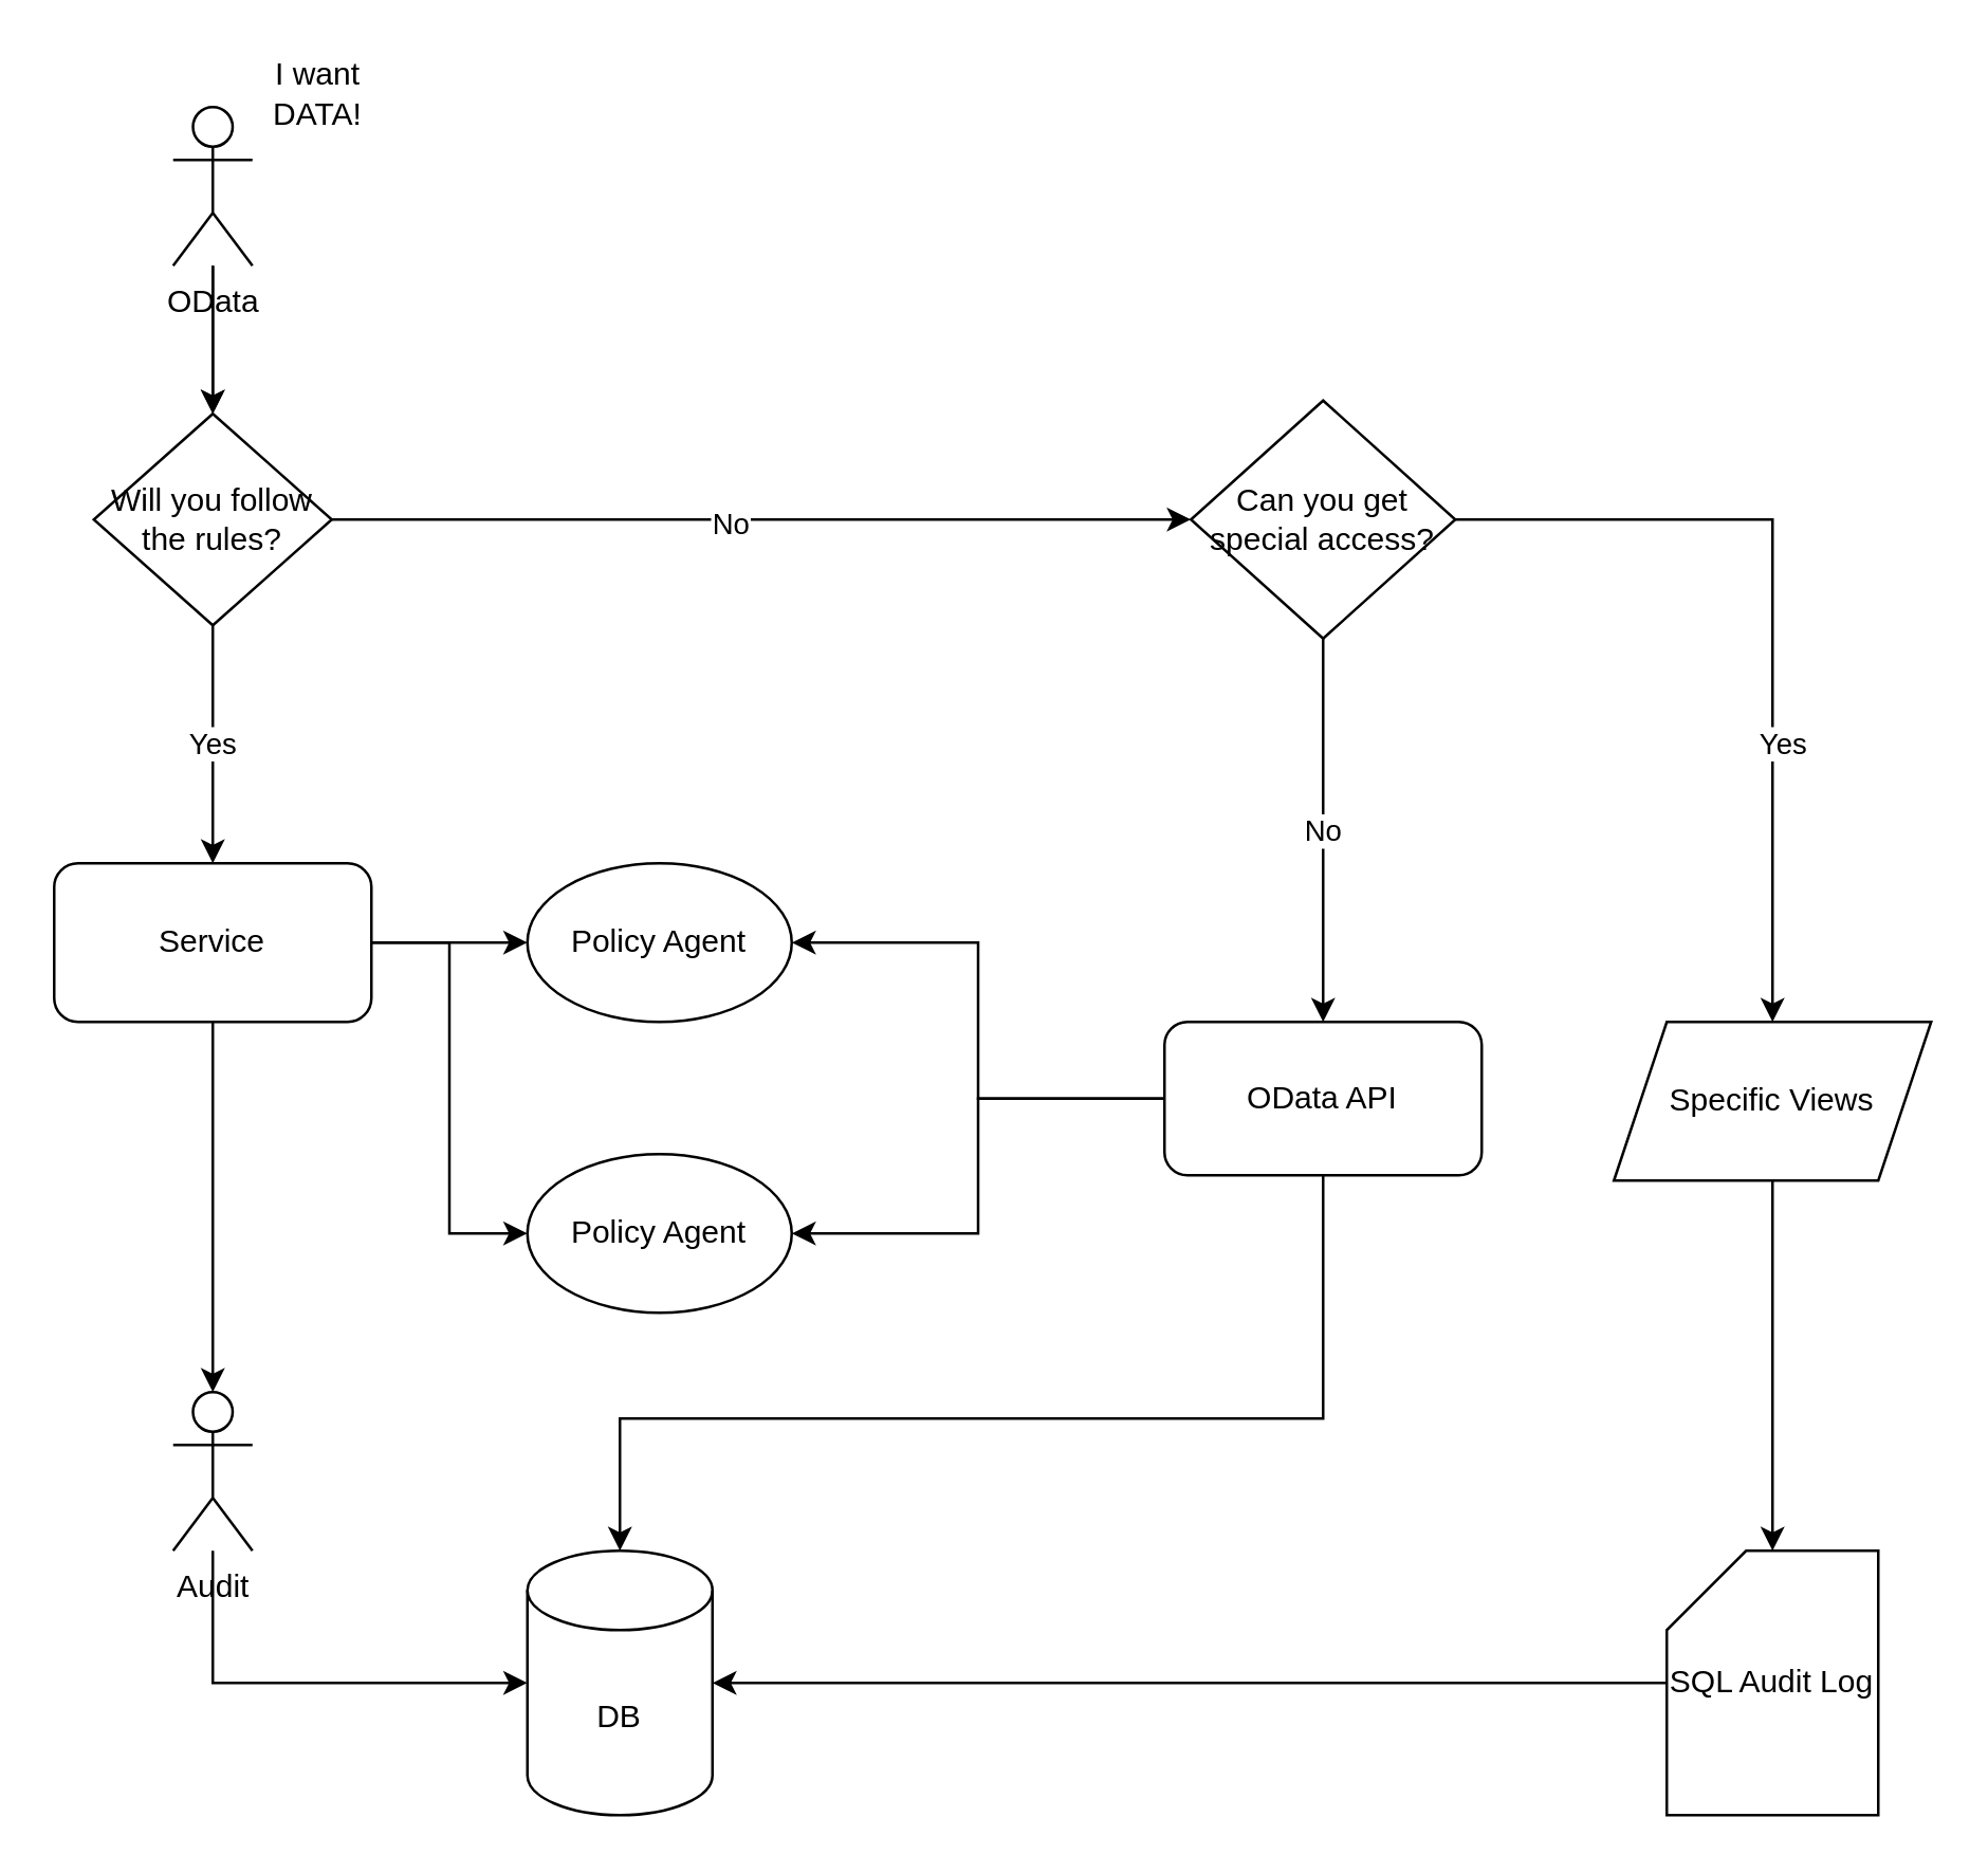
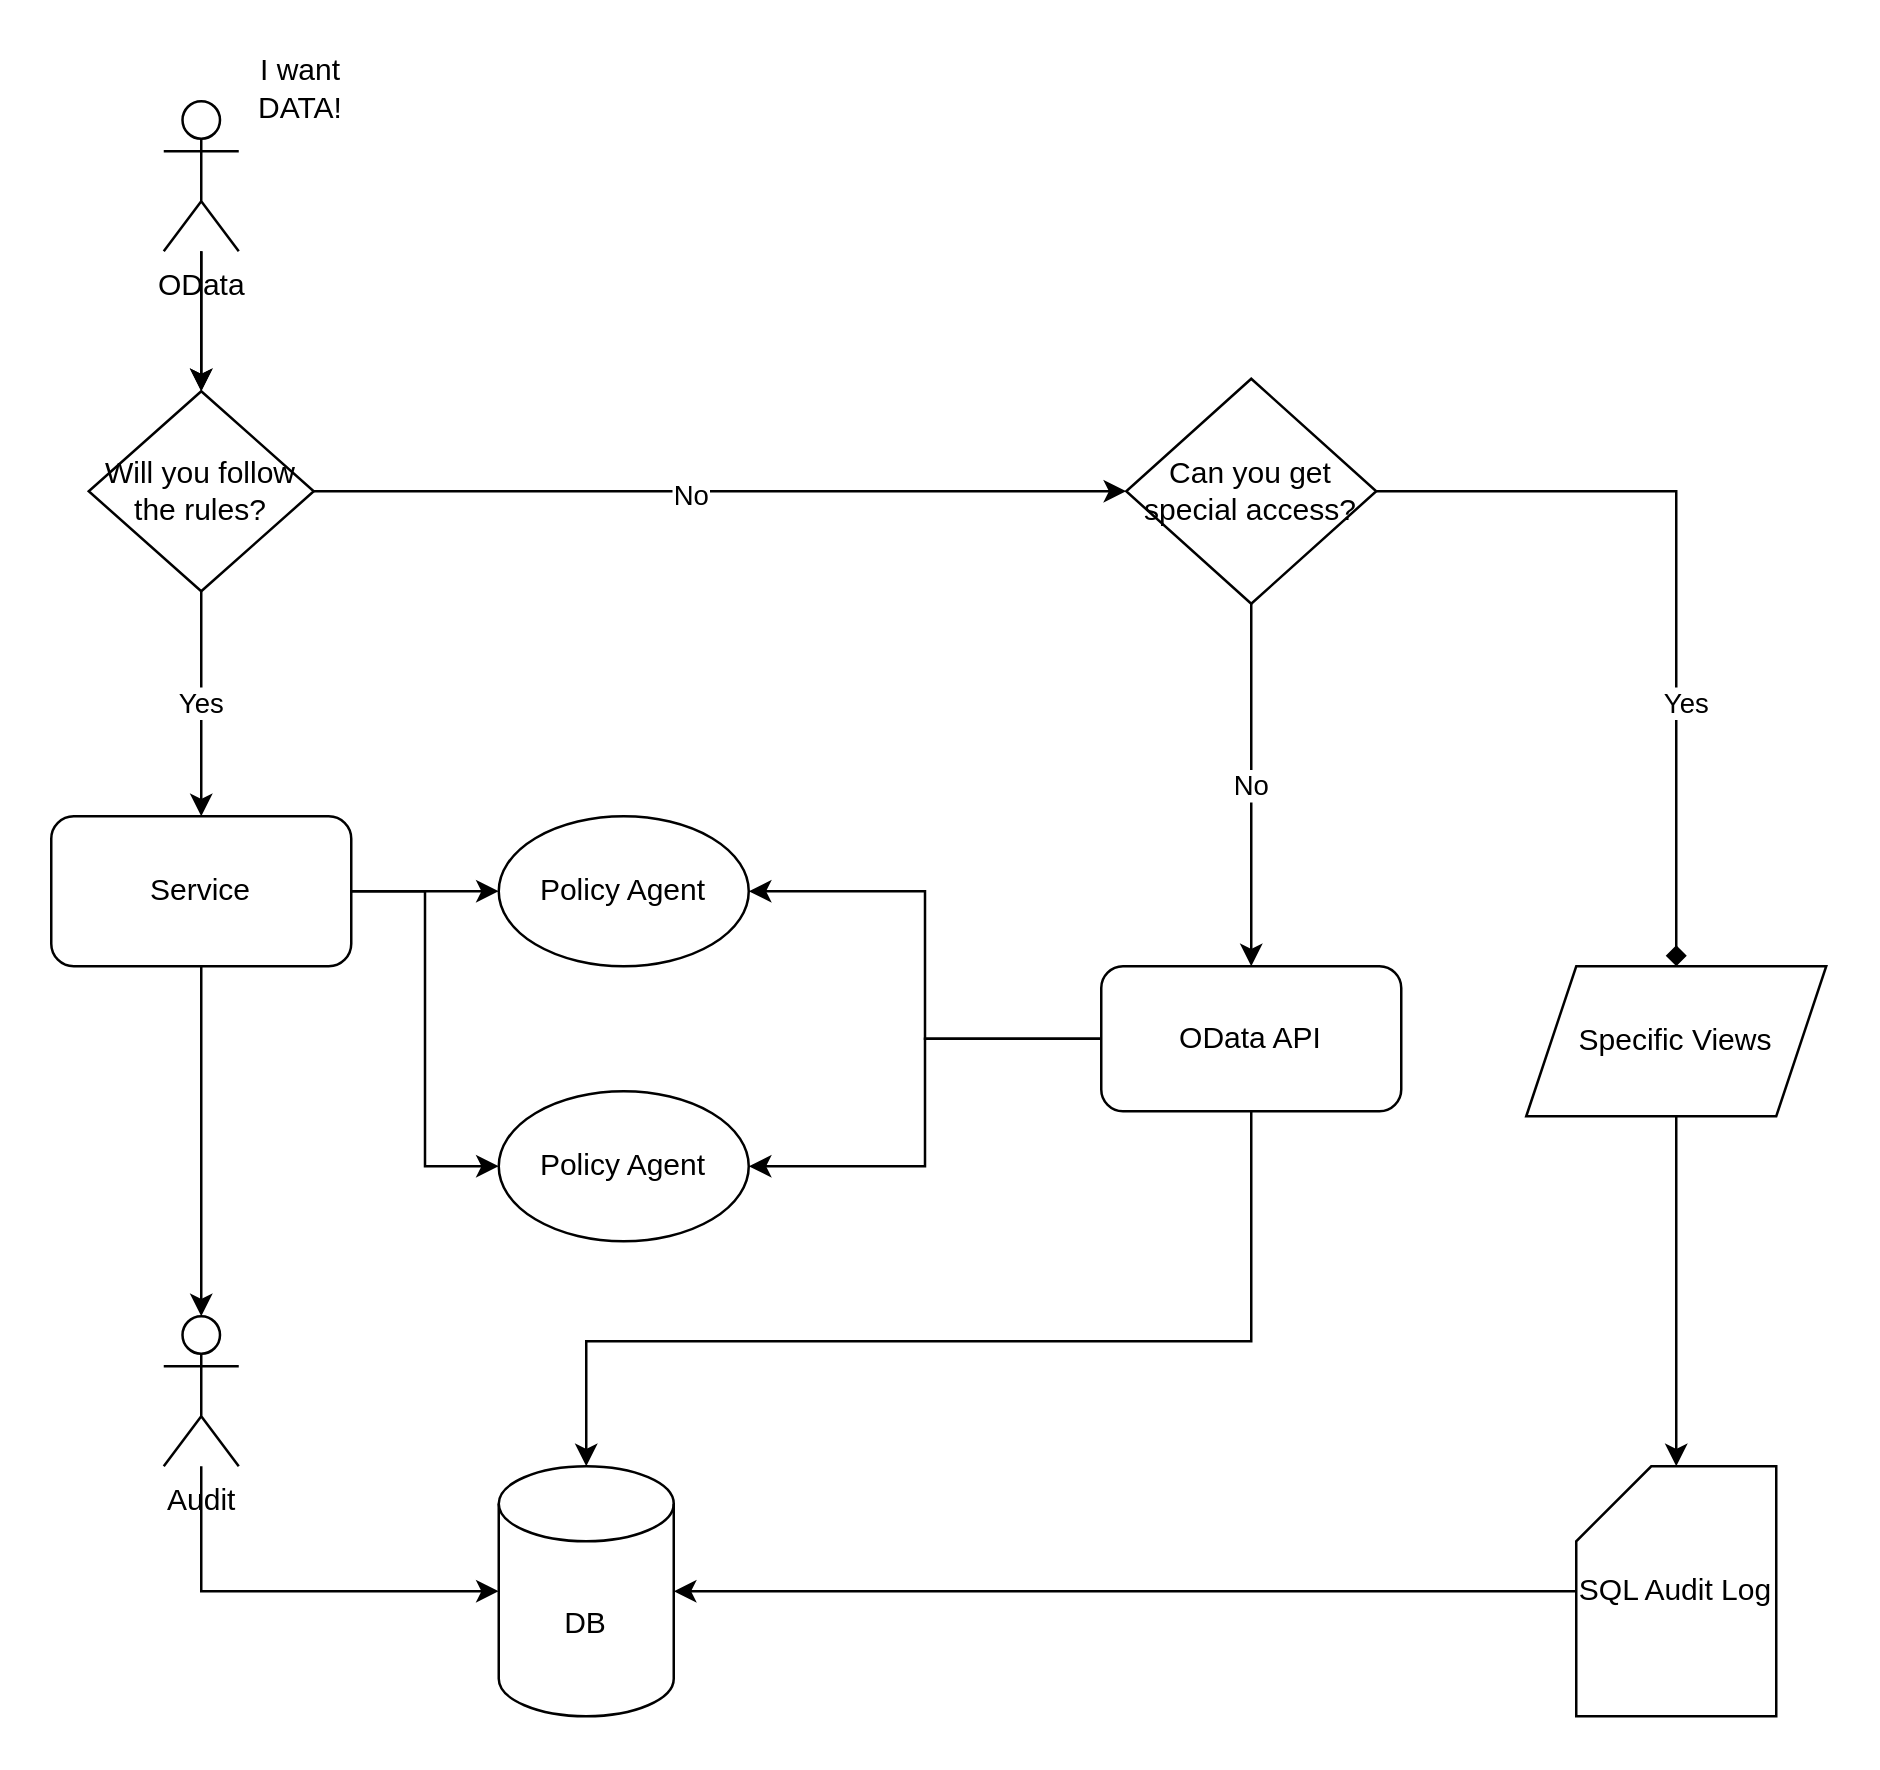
  <mxCell id="0" />
  <mxCell id="1" parent="0" />
  <mxCell id="2" style="edgeStyle=orthogonalEdgeStyle;rounded=0;orthogonalLoop=1;jettySize=auto;html=1;" edge="1" parent="1" source="4" target="9"><mxGeometry relative="1" as="geometry" /></mxCell>
  <mxCell id="3" value="" style="edgeStyle=orthogonalEdgeStyle;rounded=0;orthogonalLoop=1;jettySize=auto;html=1;" edge="1" parent="1" source="4" target="9"><mxGeometry relative="1" as="geometry" /></mxCell>
  <mxCell id="4" value="OData" style="shape=umlActor;verticalLabelPosition=bottom;verticalAlign=top;html=1;outlineConnect=0;" vertex="1" parent="1"><mxGeometry x="65" y="40" width="30" height="60" as="geometry" /></mxCell>
  <mxCell id="5" value="I want DATA!" style="text;html=1;strokeColor=none;fillColor=none;align=center;verticalAlign=middle;whiteSpace=wrap;rounded=0;" vertex="1" parent="1"><mxGeometry x="90" y="20" width="60" height="30" as="geometry" /></mxCell>
  <mxCell id="6" value="Yes" style="edgeStyle=orthogonalEdgeStyle;rounded=0;orthogonalLoop=1;jettySize=auto;html=1;" edge="1" parent="1" source="9" target="14"><mxGeometry relative="1" as="geometry" /></mxCell>
  <mxCell id="7" style="edgeStyle=orthogonalEdgeStyle;rounded=0;orthogonalLoop=1;jettySize=auto;html=1;" edge="1" parent="1" source="9" target="30"><mxGeometry relative="1" as="geometry" /></mxCell>
  <mxCell id="8" value="No" style="edgeLabel;html=1;align=center;verticalAlign=middle;resizable=0;points=[];" vertex="1" connectable="0" parent="7"><mxGeometry x="-0.076" y="-1" relative="1" as="geometry"><mxPoint as="offset" /></mxGeometry></mxCell>
  <mxCell id="9" value="Will you follow the rules?" style="rhombus;whiteSpace=wrap;html=1;rounded=0;" vertex="1" parent="1"><mxGeometry x="35" y="156" width="90" height="80" as="geometry" /></mxCell>
  <mxCell id="10" value="DB" style="shape=cylinder3;whiteSpace=wrap;html=1;boundedLbl=1;backgroundOutline=1;size=15;" vertex="1" parent="1"><mxGeometry x="199" y="586" width="70" height="100" as="geometry" /></mxCell>
  <mxCell id="11" style="edgeStyle=orthogonalEdgeStyle;rounded=0;orthogonalLoop=1;jettySize=auto;html=1;" edge="1" parent="1" source="14" target="24"><mxGeometry relative="1" as="geometry" /></mxCell>
  <mxCell id="12" style="edgeStyle=orthogonalEdgeStyle;rounded=0;orthogonalLoop=1;jettySize=auto;html=1;" edge="1" parent="1" source="14" target="25"><mxGeometry relative="1" as="geometry" /></mxCell>
  <mxCell id="13" style="edgeStyle=orthogonalEdgeStyle;rounded=0;orthogonalLoop=1;jettySize=auto;html=1;entryX=0;entryY=0.5;entryDx=0;entryDy=0;" edge="1" parent="1" source="14" target="26"><mxGeometry relative="1" as="geometry" /></mxCell>
  <mxCell id="14" value="Service" style="rounded=1;whiteSpace=wrap;html=1;" vertex="1" parent="1"><mxGeometry x="20" y="326" width="120" height="60" as="geometry" /></mxCell>
  <mxCell id="15" style="edgeStyle=orthogonalEdgeStyle;rounded=0;orthogonalLoop=1;jettySize=auto;html=1;" edge="1" parent="1" source="16" target="18"><mxGeometry relative="1" as="geometry" /></mxCell>
  <mxCell id="16" value="Specific Views" style="shape=parallelogram;perimeter=parallelogramPerimeter;whiteSpace=wrap;html=1;fixedSize=1;" vertex="1" parent="1"><mxGeometry x="610" y="386" width="120" height="60" as="geometry" /></mxCell>
  <mxCell id="17" style="edgeStyle=orthogonalEdgeStyle;rounded=0;orthogonalLoop=1;jettySize=auto;html=1;entryX=1;entryY=0.5;entryDx=0;entryDy=0;entryPerimeter=0;" edge="1" parent="1" source="18" target="10"><mxGeometry relative="1" as="geometry" /></mxCell>
  <mxCell id="18" value="SQL Audit Log" style="shape=card;whiteSpace=wrap;html=1;" vertex="1" parent="1"><mxGeometry x="630" y="586" width="80" height="100" as="geometry" /></mxCell>
  <mxCell id="19" style="edgeStyle=orthogonalEdgeStyle;rounded=0;orthogonalLoop=1;jettySize=auto;html=1;entryX=1;entryY=0.5;entryDx=0;entryDy=0;" edge="1" parent="1" source="22" target="26"><mxGeometry relative="1" as="geometry" /></mxCell>
  <mxCell id="20" style="edgeStyle=orthogonalEdgeStyle;rounded=0;orthogonalLoop=1;jettySize=auto;html=1;entryX=1;entryY=0.5;entryDx=0;entryDy=0;" edge="1" parent="1" source="22" target="25"><mxGeometry relative="1" as="geometry" /></mxCell>
  <mxCell id="21" style="edgeStyle=orthogonalEdgeStyle;rounded=0;orthogonalLoop=1;jettySize=auto;html=1;entryX=0.5;entryY=0;entryDx=0;entryDy=0;entryPerimeter=0;" edge="1" parent="1" source="22" target="10"><mxGeometry relative="1" as="geometry"><Array as="points"><mxPoint x="500" y="536" /><mxPoint x="234" y="536" /></Array></mxGeometry></mxCell>
  <mxCell id="22" value="OData API" style="rounded=1;whiteSpace=wrap;html=1;" vertex="1" parent="1"><mxGeometry x="440" y="386" width="120" height="58" as="geometry" /></mxCell>
  <mxCell id="23" style="edgeStyle=orthogonalEdgeStyle;rounded=0;orthogonalLoop=1;jettySize=auto;html=1;" edge="1" parent="1" source="24" target="10"><mxGeometry relative="1" as="geometry"><Array as="points"><mxPoint x="80" y="636" /></Array></mxGeometry></mxCell>
  <mxCell id="24" value="Audit" style="shape=umlActor;verticalLabelPosition=bottom;verticalAlign=top;html=1;outlineConnect=0;" vertex="1" parent="1"><mxGeometry x="65" y="526" width="30" height="60" as="geometry" /></mxCell>
  <mxCell id="25" value="Policy Agent" style="ellipse;whiteSpace=wrap;html=1;" vertex="1" parent="1"><mxGeometry x="199" y="326" width="100" height="60" as="geometry" /></mxCell>
  <mxCell id="26" value="Policy Agent" style="ellipse;whiteSpace=wrap;html=1;" vertex="1" parent="1"><mxGeometry x="199" y="436" width="100" height="60" as="geometry" /></mxCell>
  <mxCell id="27" value="No" style="edgeStyle=orthogonalEdgeStyle;rounded=0;orthogonalLoop=1;jettySize=auto;html=1;" edge="1" parent="1" source="30" target="22"><mxGeometry relative="1" as="geometry" /></mxCell>
- <mxCell id="28" style="edgeStyle=orthogonalEdgeStyle;rounded=0;orthogonalLoop=1;jettySize=auto;html=1;" edge="1" parent="1" source="30" target="16"><mxGeometry relative="1" as="geometry" /></mxCell>
+ <mxCell id="28" style="edgeStyle=orthogonalEdgeStyle;rounded=0;orthogonalLoop=1;jettySize=auto;html=1;endArrow=diamond;" edge="1" parent="1" source="30" target="16"><mxGeometry relative="1" as="geometry" /></mxCell>
  <mxCell id="29" value="Yes" style="edgeLabel;html=1;align=center;verticalAlign=middle;resizable=0;points=[];" vertex="1" connectable="0" parent="28"><mxGeometry x="0.315" y="3" relative="1" as="geometry"><mxPoint as="offset" /></mxGeometry></mxCell>
  <mxCell id="30" value="Can you get special access?" style="rhombus;whiteSpace=wrap;html=1;" vertex="1" parent="1"><mxGeometry x="450" y="151" width="100" height="90" as="geometry" /></mxCell>
